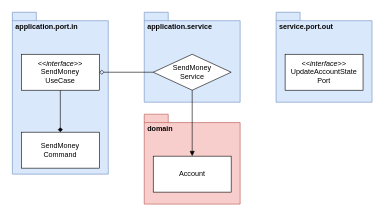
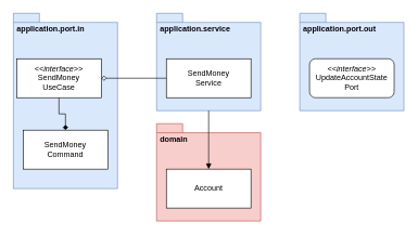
  <mxCell id="0" />
  <mxCell id="1" parent="0" />
  <mxCell id="2" value="&amp;nbsp;domain" style="shape=folder;fontStyle=1;spacingTop=10;tabWidth=40;tabHeight=14;tabPosition=left;html=1;whiteSpace=wrap;verticalAlign=top;align=left;fillColor=#f8cecc;strokeColor=#b85450;" vertex="1" parent="1"><mxGeometry x="240" y="190" width="160" height="150" as="geometry" /></mxCell>
  <mxCell id="3" value="&lt;div&gt;&lt;span&gt;Account&lt;/span&gt;&lt;/div&gt;" style="rounded=0;whiteSpace=wrap;html=1;fontStyle=0" vertex="1" parent="1"><mxGeometry x="255" y="260" width="130" height="60" as="geometry" /></mxCell>
  <mxCell id="4" value="&amp;nbsp;application.service" style="shape=folder;fontStyle=1;spacingTop=10;tabWidth=40;tabHeight=14;tabPosition=left;html=1;whiteSpace=wrap;verticalAlign=top;align=left;fillColor=#dae8fc;strokeColor=#6c8ebf;" vertex="1" parent="1"><mxGeometry x="240" y="20" width="160" height="150" as="geometry" /></mxCell>
- <mxCell id="5" value="&lt;div&gt;&lt;span&gt;SendMoney&lt;/span&gt;&lt;/div&gt;&lt;div&gt;&lt;span&gt;Service&lt;/span&gt;&lt;/div&gt;" style="rhombus;whiteSpace=wrap;html=1;fontStyle=0;" vertex="1" parent="1"><mxGeometry x="255" y="90" width="130" height="60" as="geometry" /></mxCell>
+ <mxCell id="5" value="&lt;div&gt;&lt;span&gt;SendMoney&lt;/span&gt;&lt;/div&gt;&lt;div&gt;&lt;span&gt;Service&lt;/span&gt;&lt;/div&gt;" style="rounded=0;whiteSpace=wrap;html=1;fontStyle=0" vertex="1" parent="1"><mxGeometry x="255" y="90" width="130" height="60" as="geometry" /></mxCell>
  <mxCell id="6" value="&amp;nbsp;application.port.in" style="shape=folder;fontStyle=1;spacingTop=10;tabWidth=40;tabHeight=14;tabPosition=left;html=1;whiteSpace=wrap;verticalAlign=top;align=left;fillColor=#dae8fc;strokeColor=#6c8ebf;" vertex="1" parent="1"><mxGeometry x="20" y="20" width="160" height="270" as="geometry" /></mxCell>
  <mxCell id="7" style="edgeStyle=orthogonalEdgeStyle;rounded=0;orthogonalLoop=1;jettySize=auto;html=1;endArrow=diamond;endFill=1;" edge="1" parent="1" source="8" target="11"><mxGeometry relative="1" as="geometry" /></mxCell>
- <mxCell id="8" value="&lt;div&gt;&lt;i&gt;&amp;lt;&amp;lt;interface&amp;gt;&amp;gt;&lt;/i&gt;&lt;/div&gt;SendMoney&lt;div&gt;UseCase&lt;/div&gt;" style="rounded=0;whiteSpace=wrap;html=1;" vertex="1" parent="1"><mxGeometry x="35" y="90" width="130" height="60" as="geometry" /></mxCell>
- <mxCell id="9" value="&amp;nbsp;service.port.out" style="shape=folder;fontStyle=1;spacingTop=10;tabWidth=40;tabHeight=14;tabPosition=left;html=1;whiteSpace=wrap;verticalAlign=top;align=left;fillColor=#dae8fc;strokeColor=#6c8ebf;" vertex="1" parent="1"><mxGeometry x="460" y="20" width="160" height="150" as="geometry" /></mxCell>
- <mxCell id="10" value="&lt;div&gt;&lt;i&gt;&amp;lt;&amp;lt;interface&amp;gt;&amp;gt;&lt;/i&gt;&lt;/div&gt;UpdateAccountState&lt;div&gt;Port&lt;/div&gt;" style="rounded=0;whiteSpace=wrap;html=1;" vertex="1" parent="1"><mxGeometry x="475" y="90" width="130" height="60" as="geometry" /></mxCell>
- <mxCell id="11" value="&lt;div&gt;&lt;span&gt;SendMoney&lt;/span&gt;&lt;/div&gt;&lt;div&gt;&lt;span&gt;Command&lt;/span&gt;&lt;/div&gt;" style="rounded=0;whiteSpace=wrap;html=1;fontStyle=0" vertex="1" parent="1"><mxGeometry x="35" y="220" width="130" height="60" as="geometry" /></mxCell>
+ <mxCell id="8" value="&lt;div&gt;&lt;i&gt;&amp;lt;&amp;lt;interface&amp;gt;&amp;gt;&lt;/i&gt;&lt;/div&gt;SendMoney&lt;div&gt;UseCase&lt;/div&gt;" style="rounded=0;whiteSpace=wrap;html=1;" vertex="1" parent="1"><mxGeometry x="25" y="90" width="130" height="60" as="geometry" /></mxCell>
+ <mxCell id="9" value="&amp;nbsp;application.port.out" style="shape=folder;fontStyle=1;spacingTop=10;tabWidth=40;tabHeight=14;tabPosition=left;html=1;whiteSpace=wrap;verticalAlign=top;align=left;fillColor=#dae8fc;strokeColor=#6c8ebf;" vertex="1" parent="1"><mxGeometry x="460" y="20" width="160" height="150" as="geometry" /></mxCell>
+ <mxCell id="10" value="&lt;div&gt;&lt;i&gt;&amp;lt;&amp;lt;interface&amp;gt;&amp;gt;&lt;/i&gt;&lt;/div&gt;UpdateAccountState&lt;div&gt;Port&lt;/div&gt;" style="whiteSpace=wrap;html=1;rounded=1;" vertex="1" parent="1"><mxGeometry x="475" y="90" width="130" height="60" as="geometry" /></mxCell>
+ <mxCell id="11" value="&lt;div&gt;&lt;span&gt;SendMoney&lt;/span&gt;&lt;/div&gt;&lt;div&gt;&lt;span&gt;Command&lt;/span&gt;&lt;/div&gt;" style="rounded=0;whiteSpace=wrap;html=1;fontStyle=0" vertex="1" parent="1"><mxGeometry x="35" y="200" width="130" height="60" as="geometry" /></mxCell>
  <mxCell id="12" style="edgeStyle=orthogonalEdgeStyle;rounded=0;orthogonalLoop=1;jettySize=auto;html=1;endArrow=diamond;endFill=0;" edge="1" parent="1" source="5" target="8"><mxGeometry relative="1" as="geometry" /></mxCell>
- <mxCell id="13" style="edgeStyle=orthogonalEdgeStyle;rounded=0;orthogonalLoop=1;jettySize=auto;html=1;entryX=0.5;entryY=1;entryDx=0;entryDy=0;startArrow=block;startFill=1;endArrow=none;endFill=0;" edge="1" parent="1" source="3" target="5"><mxGeometry relative="1" as="geometry" /></mxCell>
+ <mxCell id="13" style="edgeStyle=orthogonalEdgeStyle;rounded=0;orthogonalLoop=1;jettySize=auto;html=1;startArrow=block;startFill=1;endArrow=none;endFill=0;" edge="1" parent="1" source="3" target="4"><mxGeometry relative="1" as="geometry" /></mxCell>
